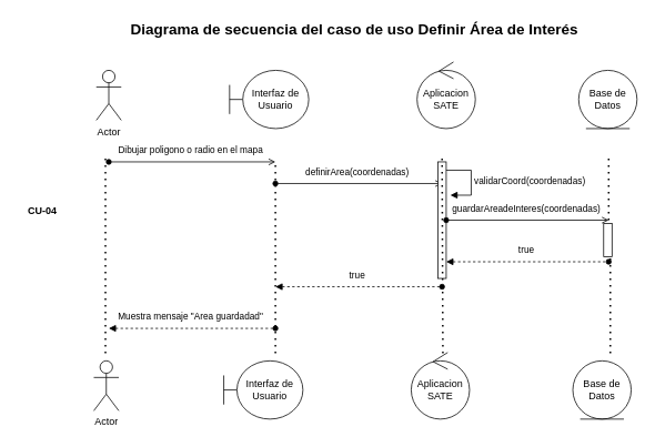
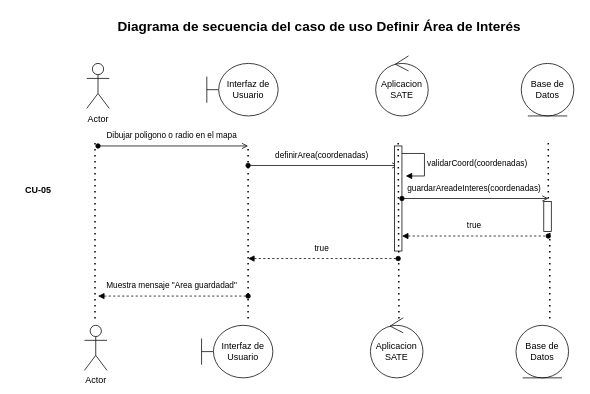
  <mxCell id="0" />
  <mxCell id="1" parent="0" />
  <mxCell id="2" value="" style="endArrow=open;html=1;rounded=0;align=center;verticalAlign=top;endFill=0;labelBackgroundColor=none;endSize=6;startArrow=oval;startFill=1;" parent="1" edge="1"><mxGeometry relative="1" as="geometry"><mxPoint x="130" y="194" as="sourcePoint" /><mxPoint x="330" y="194" as="targetPoint" /></mxGeometry></mxCell>
  <mxCell id="3" value="Dibujar poligono o radio en el mapa" style="edgeLabel;html=1;align=center;verticalAlign=middle;resizable=0;points=[];" parent="2" vertex="1" connectable="0"><mxGeometry x="-0.03" y="-2" relative="1" as="geometry"><mxPoint y="-17" as="offset" /></mxGeometry></mxCell>
  <mxCell id="4" value="" style="endArrow=open;html=1;rounded=0;align=center;verticalAlign=top;endFill=0;labelBackgroundColor=none;endSize=6;startArrow=oval;startFill=1;" parent="1" edge="1"><mxGeometry relative="1" as="geometry"><mxPoint x="330" y="220" as="sourcePoint" /><mxPoint x="530" y="220" as="targetPoint" /></mxGeometry></mxCell>
  <mxCell id="5" value="definirArea(coordenadas)" style="edgeLabel;html=1;align=center;verticalAlign=middle;resizable=0;points=[];" parent="4" vertex="1" connectable="0"><mxGeometry x="-0.03" y="-2" relative="1" as="geometry"><mxPoint y="-17" as="offset" /></mxGeometry></mxCell>
  <mxCell id="6" value="" style="html=1;points=[[0,0,0,0,5],[0,1,0,0,-5],[1,0,0,0,5],[1,1,0,0,-5]];perimeter=orthogonalPerimeter;outlineConnect=0;targetShapes=umlLifeline;portConstraint=eastwest;newEdgeStyle={&quot;curved&quot;:0,&quot;rounded&quot;:0};" parent="1" vertex="1"><mxGeometry x="525" y="194" width="10" height="140" as="geometry" /></mxCell>
  <mxCell id="7" value="validarCoord(&lt;span style=&quot;text-align: center;&quot;&gt;coordenadas&lt;/span&gt;)" style="html=1;align=left;spacingLeft=2;endArrow=block;rounded=0;edgeStyle=orthogonalEdgeStyle;curved=0;rounded=0;" parent="1" edge="1"><mxGeometry relative="1" as="geometry"><mxPoint x="535" y="204" as="sourcePoint" /><Array as="points"><mxPoint x="565" y="234" /></Array><mxPoint x="540" y="234" as="targetPoint" /></mxGeometry></mxCell>
  <mxCell id="8" value="" style="endArrow=open;html=1;rounded=0;align=center;verticalAlign=top;endFill=0;labelBackgroundColor=none;endSize=6;startArrow=oval;startFill=1;" parent="1" edge="1"><mxGeometry relative="1" as="geometry"><mxPoint x="535" y="264" as="sourcePoint" /><mxPoint x="730" y="264" as="targetPoint" /></mxGeometry></mxCell>
  <mxCell id="9" value="guardarAreadeInteres(coordenadas)" style="edgeLabel;html=1;align=center;verticalAlign=middle;resizable=0;points=[];" parent="8" vertex="1" connectable="0"><mxGeometry x="-0.03" y="-2" relative="1" as="geometry"><mxPoint y="-17" as="offset" /></mxGeometry></mxCell>
  <mxCell id="10" value="" style="html=1;points=[[0,0,0,0,5],[0,1,0,0,-5],[1,0,0,0,5],[1,1,0,0,-5]];perimeter=orthogonalPerimeter;outlineConnect=0;targetShapes=umlLifeline;portConstraint=eastwest;newEdgeStyle={&quot;curved&quot;:0,&quot;rounded&quot;:0};" parent="1" vertex="1"><mxGeometry x="724" y="268" width="10" height="40" as="geometry" /></mxCell>
  <mxCell id="11" value="" style="endArrow=oval;html=1;rounded=0;align=center;verticalAlign=top;endFill=1;labelBackgroundColor=none;endSize=6;startArrow=block;startFill=1;strokeColor=default;dashed=1;" parent="1" source="6" edge="1"><mxGeometry relative="1" as="geometry"><mxPoint x="540" y="314" as="sourcePoint" /><mxPoint x="730" y="314" as="targetPoint" /></mxGeometry></mxCell>
  <mxCell id="12" value="true" style="edgeLabel;html=1;align=center;verticalAlign=middle;resizable=0;points=[];" parent="11" vertex="1" connectable="0"><mxGeometry x="-0.03" y="-2" relative="1" as="geometry"><mxPoint y="-17" as="offset" /></mxGeometry></mxCell>
  <mxCell id="13" value="" style="endArrow=oval;html=1;rounded=0;align=center;verticalAlign=top;endFill=1;labelBackgroundColor=none;endSize=6;startArrow=block;startFill=1;dashed=1;" parent="1" edge="1"><mxGeometry relative="1" as="geometry"><mxPoint x="330" y="344" as="sourcePoint" /><mxPoint x="530" y="344" as="targetPoint" /></mxGeometry></mxCell>
  <mxCell id="14" value="true" style="edgeLabel;html=1;align=center;verticalAlign=middle;resizable=0;points=[];" parent="13" vertex="1" connectable="0"><mxGeometry x="-0.03" y="-2" relative="1" as="geometry"><mxPoint y="-17" as="offset" /></mxGeometry></mxCell>
  <mxCell id="15" value="" style="endArrow=oval;html=1;rounded=0;align=center;verticalAlign=top;endFill=1;labelBackgroundColor=none;endSize=6;startArrow=block;startFill=1;dashed=1;" parent="1" edge="1"><mxGeometry relative="1" as="geometry"><mxPoint x="130" y="394" as="sourcePoint" /><mxPoint x="330" y="394" as="targetPoint" /></mxGeometry></mxCell>
  <mxCell id="16" value="Muestra mensaje &quot;Area guardadad&quot;" style="edgeLabel;html=1;align=center;verticalAlign=middle;resizable=0;points=[];" parent="15" vertex="1" connectable="0"><mxGeometry x="-0.03" y="-2" relative="1" as="geometry"><mxPoint y="-17" as="offset" /></mxGeometry></mxCell>
- <mxCell id="17" value="CU-04" style="text;html=1;align=center;verticalAlign=middle;resizable=0;points=[];autosize=1;strokeColor=none;fillColor=none;fontStyle=1" parent="1" vertex="1"><mxGeometry x="20" y="238" width="60" height="30" as="geometry" /></mxCell>
+ <mxCell id="17" value="CU-05" style="text;html=1;align=center;verticalAlign=middle;resizable=0;points=[];autosize=1;strokeColor=none;fillColor=none;fontStyle=1" parent="1" vertex="1"><mxGeometry x="20" y="238" width="60" height="30" as="geometry" /></mxCell>
  <mxCell id="18" value="Actor" style="shape=umlActor;verticalLabelPosition=bottom;verticalAlign=top;html=1;" parent="1" vertex="1"><mxGeometry x="112" y="433" width="30" height="60" as="geometry" /></mxCell>
  <mxCell id="19" value="Actor" style="shape=umlActor;verticalLabelPosition=bottom;verticalAlign=top;html=1;" parent="1" vertex="1"><mxGeometry x="115" y="84" width="30" height="60" as="geometry" /></mxCell>
  <mxCell id="20" value="Interfaz de&lt;div&gt;Usuario&lt;/div&gt;" style="shape=umlBoundary;whiteSpace=wrap;html=1;" parent="1" vertex="1"><mxGeometry x="275" y="84" width="95" height="70" as="geometry" /></mxCell>
  <mxCell id="21" value="Aplicacion&lt;div&gt;SATE&lt;/div&gt;" style="ellipse;shape=umlControl;whiteSpace=wrap;html=1;" parent="1" vertex="1"><mxGeometry x="500" y="74" width="70" height="80" as="geometry" /></mxCell>
  <mxCell id="22" value="Base de Datos" style="ellipse;shape=umlEntity;whiteSpace=wrap;html=1;" parent="1" vertex="1"><mxGeometry x="694" y="84" width="70" height="70" as="geometry" /></mxCell>
  <mxCell id="23" value="" style="endArrow=none;dashed=1;html=1;dashPattern=1 3;strokeWidth=2;rounded=0;" parent="1" edge="1"><mxGeometry width="50" height="50" relative="1" as="geometry"><mxPoint x="126" y="424" as="sourcePoint" /><mxPoint x="126" y="184" as="targetPoint" /></mxGeometry></mxCell>
  <mxCell id="24" value="" style="endArrow=none;dashed=1;html=1;dashPattern=1 3;strokeWidth=2;rounded=0;" parent="1" edge="1"><mxGeometry width="50" height="50" relative="1" as="geometry"><mxPoint x="330" y="424" as="sourcePoint" /><mxPoint x="330" y="194" as="targetPoint" /></mxGeometry></mxCell>
  <mxCell id="25" value="" style="endArrow=none;dashed=1;html=1;dashPattern=1 3;strokeWidth=2;rounded=0;exitX=0.543;exitY=0.013;exitDx=0;exitDy=0;exitPerimeter=0;" parent="1" source="29" edge="1"><mxGeometry width="50" height="50" relative="1" as="geometry"><mxPoint x="530" y="434" as="sourcePoint" /><mxPoint x="530" y="184" as="targetPoint" /></mxGeometry></mxCell>
  <mxCell id="26" value="" style="endArrow=none;dashed=1;html=1;dashPattern=1 3;strokeWidth=2;rounded=0;" parent="1" edge="1"><mxGeometry width="50" height="50" relative="1" as="geometry"><mxPoint x="730" y="264" as="sourcePoint" /><mxPoint x="730" y="184" as="targetPoint" /></mxGeometry></mxCell>
  <mxCell id="27" value="" style="endArrow=none;dashed=1;html=1;dashPattern=1 3;strokeWidth=2;rounded=0;" parent="1" edge="1"><mxGeometry width="50" height="50" relative="1" as="geometry"><mxPoint x="732" y="424" as="sourcePoint" /><mxPoint x="732" y="304" as="targetPoint" /></mxGeometry></mxCell>
  <mxCell id="28" value="Interfaz de&lt;div&gt;Usuario&lt;/div&gt;" style="shape=umlBoundary;whiteSpace=wrap;html=1;" parent="1" vertex="1"><mxGeometry x="268" y="433" width="95" height="70" as="geometry" /></mxCell>
  <mxCell id="29" value="Aplicacion&lt;div&gt;SATE&lt;/div&gt;" style="ellipse;shape=umlControl;whiteSpace=wrap;html=1;" parent="1" vertex="1"><mxGeometry x="493" y="423" width="70" height="80" as="geometry" /></mxCell>
  <mxCell id="30" value="Base de Datos" style="ellipse;shape=umlEntity;whiteSpace=wrap;html=1;" parent="1" vertex="1"><mxGeometry x="687" y="433" width="70" height="70" as="geometry" /></mxCell>
  <mxCell id="31" value="&lt;font face=&quot;Helvetica&quot; style=&quot;color: rgb(0, 0, 0);&quot;&gt;&lt;b&gt;Diagrama de secuencia del caso de uso&amp;nbsp;&lt;span id=&quot;docs-internal-guid-b422ce34-7fff-3a20-f10a-16ee452fa776&quot; style=&quot;background-color: transparent; font-variant-numeric: normal; font-variant-east-asian: normal; font-variant-alternates: normal; font-variant-position: normal; font-variant-emoji: normal; vertical-align: baseline; white-space-collapse: preserve;&quot;&gt;Definir Área de Interés&lt;/span&gt;&lt;/b&gt;&lt;/font&gt;" style="text;html=1;align=center;verticalAlign=middle;whiteSpace=wrap;rounded=0;fontSize=18;" parent="1" vertex="1"><mxGeometry x="100" y="20" width="650" height="30" as="geometry" /></mxCell>
